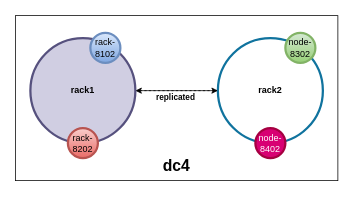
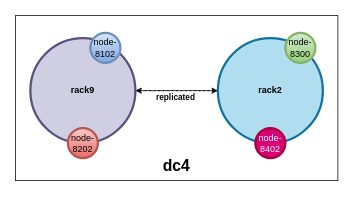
  <mxCell id="0" />
  <mxCell id="1" parent="0" />
  <mxCell id="2" value="" style="rounded=0;whiteSpace=wrap;html=1;strokeWidth=1;fontSize=11;fontColor=#030303;" vertex="1" parent="1"><mxGeometry x="20" y="20" width="430" height="220" as="geometry" /></mxCell>
  <mxCell id="3" style="edgeStyle=orthogonalEdgeStyle;rounded=0;orthogonalLoop=1;jettySize=auto;html=1;fontSize=11;fontColor=#030303;" edge="1" parent="1" source="4"><mxGeometry relative="1" as="geometry"><mxPoint x="180" y="120" as="targetPoint" /></mxGeometry></mxCell>
- <mxCell id="4" value="&lt;b&gt;rack2&lt;/b&gt;" style="ellipse;whiteSpace=wrap;html=1;aspect=fixed;strokeWidth=3;fillColor=#ffffff;strokeColor=#10739e;" vertex="1" parent="1"><mxGeometry x="290" y="50" width="140" height="140" as="geometry" /></mxCell>
+ <mxCell id="4" value="&lt;b&gt;rack2&lt;/b&gt;" style="ellipse;whiteSpace=wrap;html=1;aspect=fixed;strokeWidth=3;fillColor=#b1ddf0;strokeColor=#10739e;" vertex="1" parent="1"><mxGeometry x="290" y="50" width="140" height="140" as="geometry" /></mxCell>
  <mxCell id="5" style="edgeStyle=orthogonalEdgeStyle;rounded=0;orthogonalLoop=1;jettySize=auto;html=1;entryX=0;entryY=0.5;entryDx=0;entryDy=0;fontSize=11;fontColor=#030303;dashed=1;" edge="1" parent="1" source="6" target="4"><mxGeometry relative="1" as="geometry" /></mxCell>
- <mxCell id="6" value="&lt;b&gt;rack1&lt;/b&gt;" style="ellipse;whiteSpace=wrap;html=1;aspect=fixed;strokeWidth=3;fillColor=#d0cee2;strokeColor=#56517e;" vertex="1" parent="1"><mxGeometry x="40" y="50" width="140" height="140" as="geometry" /></mxCell>
+ <mxCell id="6" value="&lt;b&gt;rack9&lt;/b&gt;" style="ellipse;whiteSpace=wrap;html=1;aspect=fixed;strokeWidth=3;fillColor=#d0cee2;strokeColor=#56517e;" vertex="1" parent="1"><mxGeometry x="40" y="50" width="140" height="140" as="geometry" /></mxCell>
  <mxCell id="7" value="node-8402" style="ellipse;whiteSpace=wrap;html=1;aspect=fixed;strokeWidth=3;fillColor=#d80073;strokeColor=#A50040;fontColor=#ffffff;" vertex="1" parent="1"><mxGeometry x="340" y="170" width="40" height="40" as="geometry" /></mxCell>
- <mxCell id="8" value="node-8302" style="ellipse;whiteSpace=wrap;html=1;aspect=fixed;strokeWidth=3;fillColor=#d5e8d4;strokeColor=#82b366;gradientColor=#97d077;" vertex="1" parent="1"><mxGeometry x="380" y="43" width="40" height="40" as="geometry" /></mxCell>
- <mxCell id="9" value="rack-8202" style="ellipse;whiteSpace=wrap;html=1;aspect=fixed;strokeWidth=3;gradientColor=#ea6b66;fillColor=#f8cecc;strokeColor=#b85450;" vertex="1" parent="1"><mxGeometry x="90" y="170" width="40" height="40" as="geometry" /></mxCell>
- <mxCell id="10" value="rack-8102" style="ellipse;whiteSpace=wrap;html=1;aspect=fixed;strokeWidth=3;fillColor=#dae8fc;strokeColor=#6c8ebf;gradientColor=#7ea6e0;" vertex="1" parent="1"><mxGeometry x="120" y="43" width="40" height="40" as="geometry" /></mxCell>
+ <mxCell id="8" value="node-8300" style="ellipse;whiteSpace=wrap;html=1;aspect=fixed;strokeWidth=3;fillColor=#d5e8d4;strokeColor=#82b366;gradientColor=#97d077;" vertex="1" parent="1"><mxGeometry x="380" y="43" width="40" height="40" as="geometry" /></mxCell>
+ <mxCell id="9" value="node-8202" style="ellipse;whiteSpace=wrap;html=1;aspect=fixed;strokeWidth=3;gradientColor=#ea6b66;fillColor=#f8cecc;strokeColor=#b85450;" vertex="1" parent="1"><mxGeometry x="90" y="170" width="40" height="40" as="geometry" /></mxCell>
+ <mxCell id="10" value="node-8102" style="ellipse;whiteSpace=wrap;html=1;aspect=fixed;strokeWidth=3;fillColor=#dae8fc;strokeColor=#6c8ebf;gradientColor=#7ea6e0;" vertex="1" parent="1"><mxGeometry x="120" y="43" width="40" height="40" as="geometry" /></mxCell>
  <mxCell id="11" value="replicated&lt;br style=&quot;font-size: 11px;&quot;&gt;" style="text;resizable=0;points=[];autosize=1;align=left;verticalAlign=top;spacingTop=-4;fontColor=#030303;fontSize=11;html=1;fontStyle=1" vertex="1" parent="1"><mxGeometry x="206" y="120" width="90" height="20" as="geometry" /></mxCell>
  <mxCell id="12" value="dc4" style="text;html=1;strokeColor=none;fillColor=none;align=center;verticalAlign=middle;whiteSpace=wrap;rounded=0;fontSize=21;fontColor=#030303;fontStyle=1" vertex="1" parent="1"><mxGeometry x="215" y="210" width="40" height="20" as="geometry" /></mxCell>
